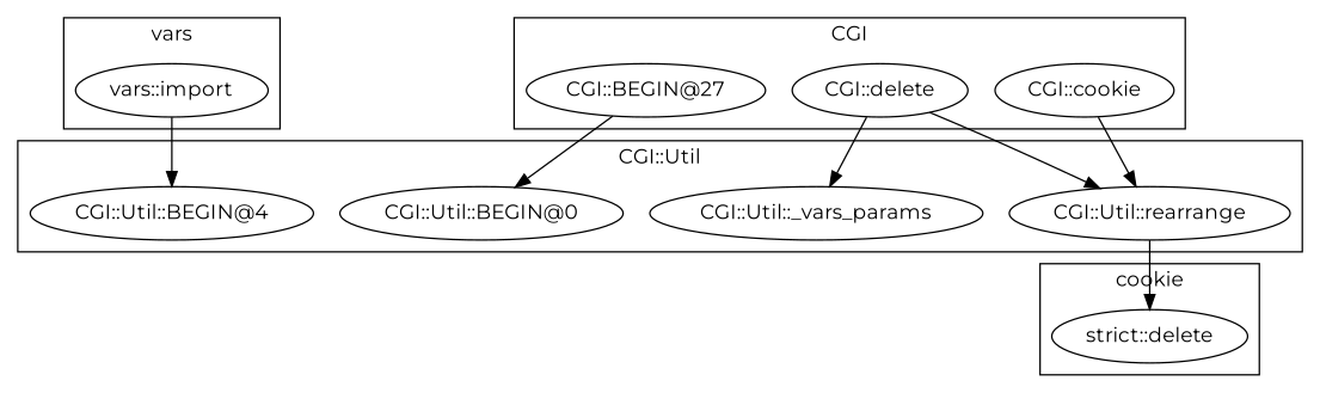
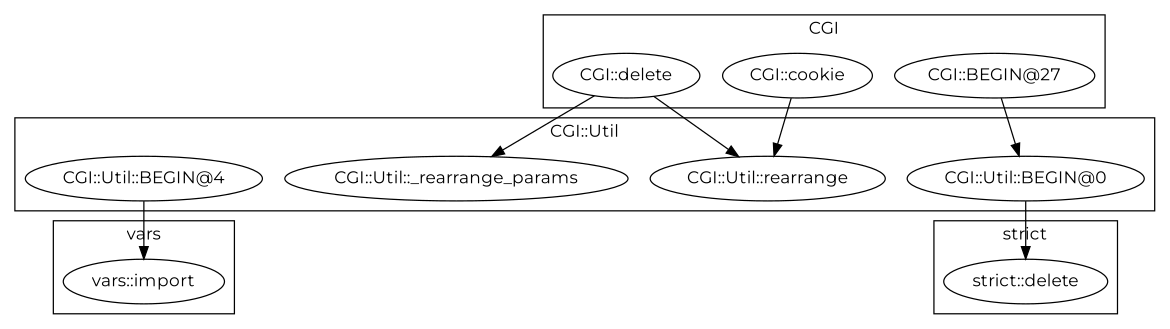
  digraph {
    fontname=Montserrat
    node [fontname=Montserrat]
    edge [fontname=Montserrat]
    n1 [label="strict::delete"]
    "vars::import"
    "CGI::Util::BEGIN@4"
-   "CGI::Util::_rearrange_params" [label="CGI::Util::_vars_params"]
+   "CGI::Util::_rearrange_params"
    n5 [label="CGI::Util::BEGIN@0"]
    "CGI::Util::rearrange"
    "CGI::BEGIN@27"
    "CGI::delete"
    "CGI::cookie"
    subgraph cluster_1 {
-     label=cookie
+     label="strict"
      n1
    }
    subgraph cluster_2 {
      label=vars
      "vars::import"
    }
    subgraph cluster_3 {
      label="CGI::Util"
      "CGI::Util::BEGIN@4"
      "CGI::Util::_rearrange_params"
      n5
      "CGI::Util::rearrange"
    }
    subgraph cluster_4 {
      label=CGI
      "CGI::BEGIN@27"
      "CGI::delete"
      "CGI::cookie"
    }
-   "vars::import" -> "CGI::Util::BEGIN@4"
-   "CGI::Util::rearrange" -> n1
+   "CGI::Util::BEGIN@4" -> "vars::import"
+   n5 -> n1
    "CGI::BEGIN@27" -> n5
    "CGI::delete" -> "CGI::Util::_rearrange_params"
    "CGI::delete" -> "CGI::Util::rearrange"
    "CGI::cookie" -> "CGI::Util::rearrange"
  }
